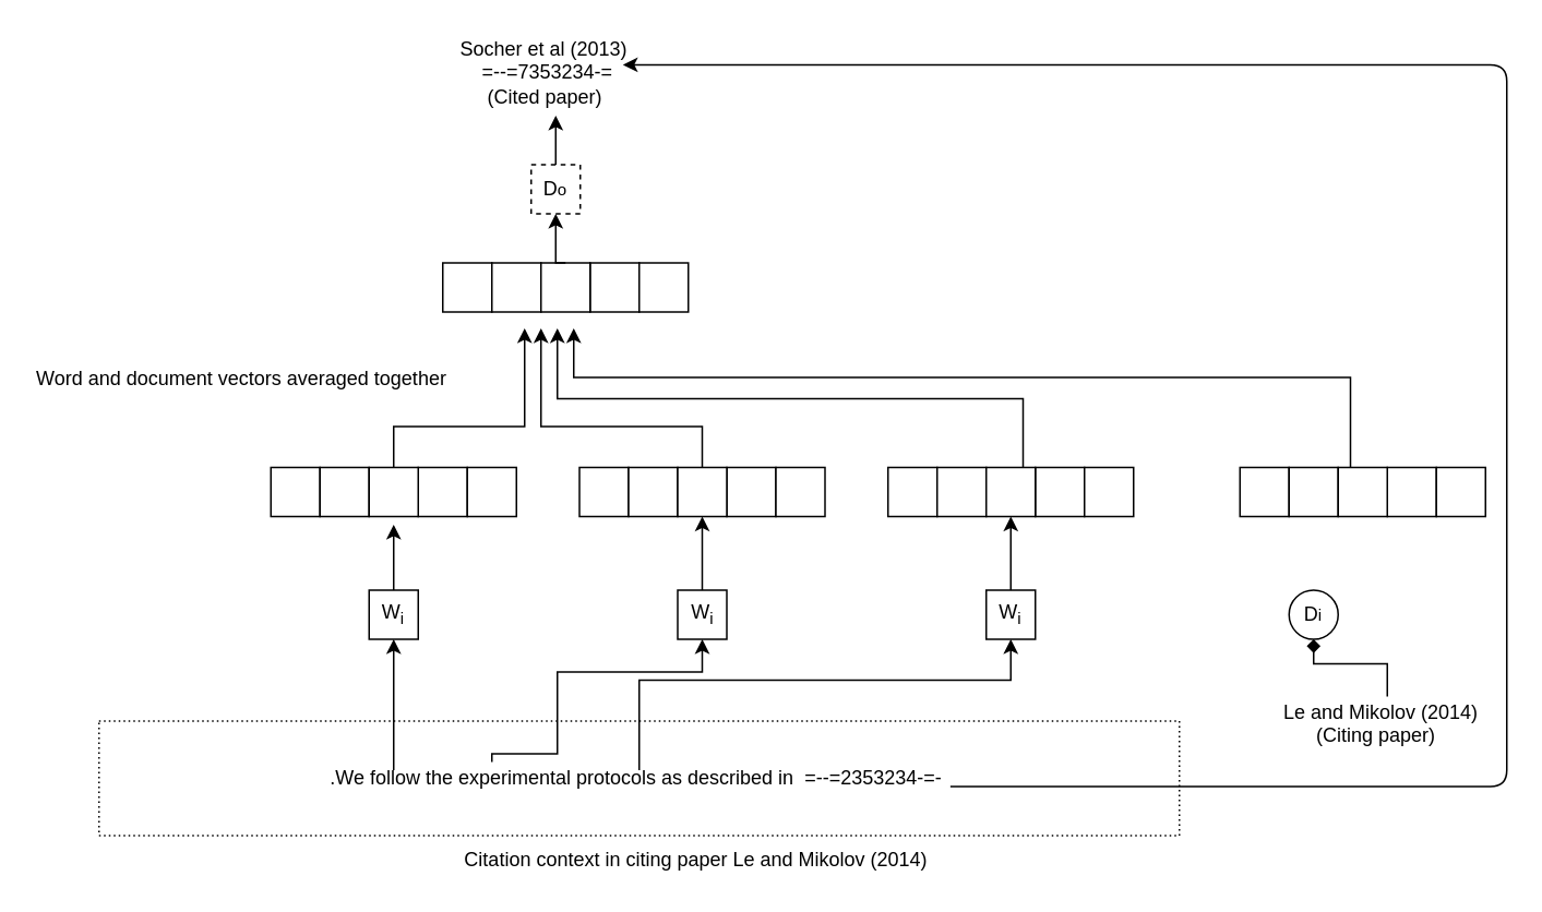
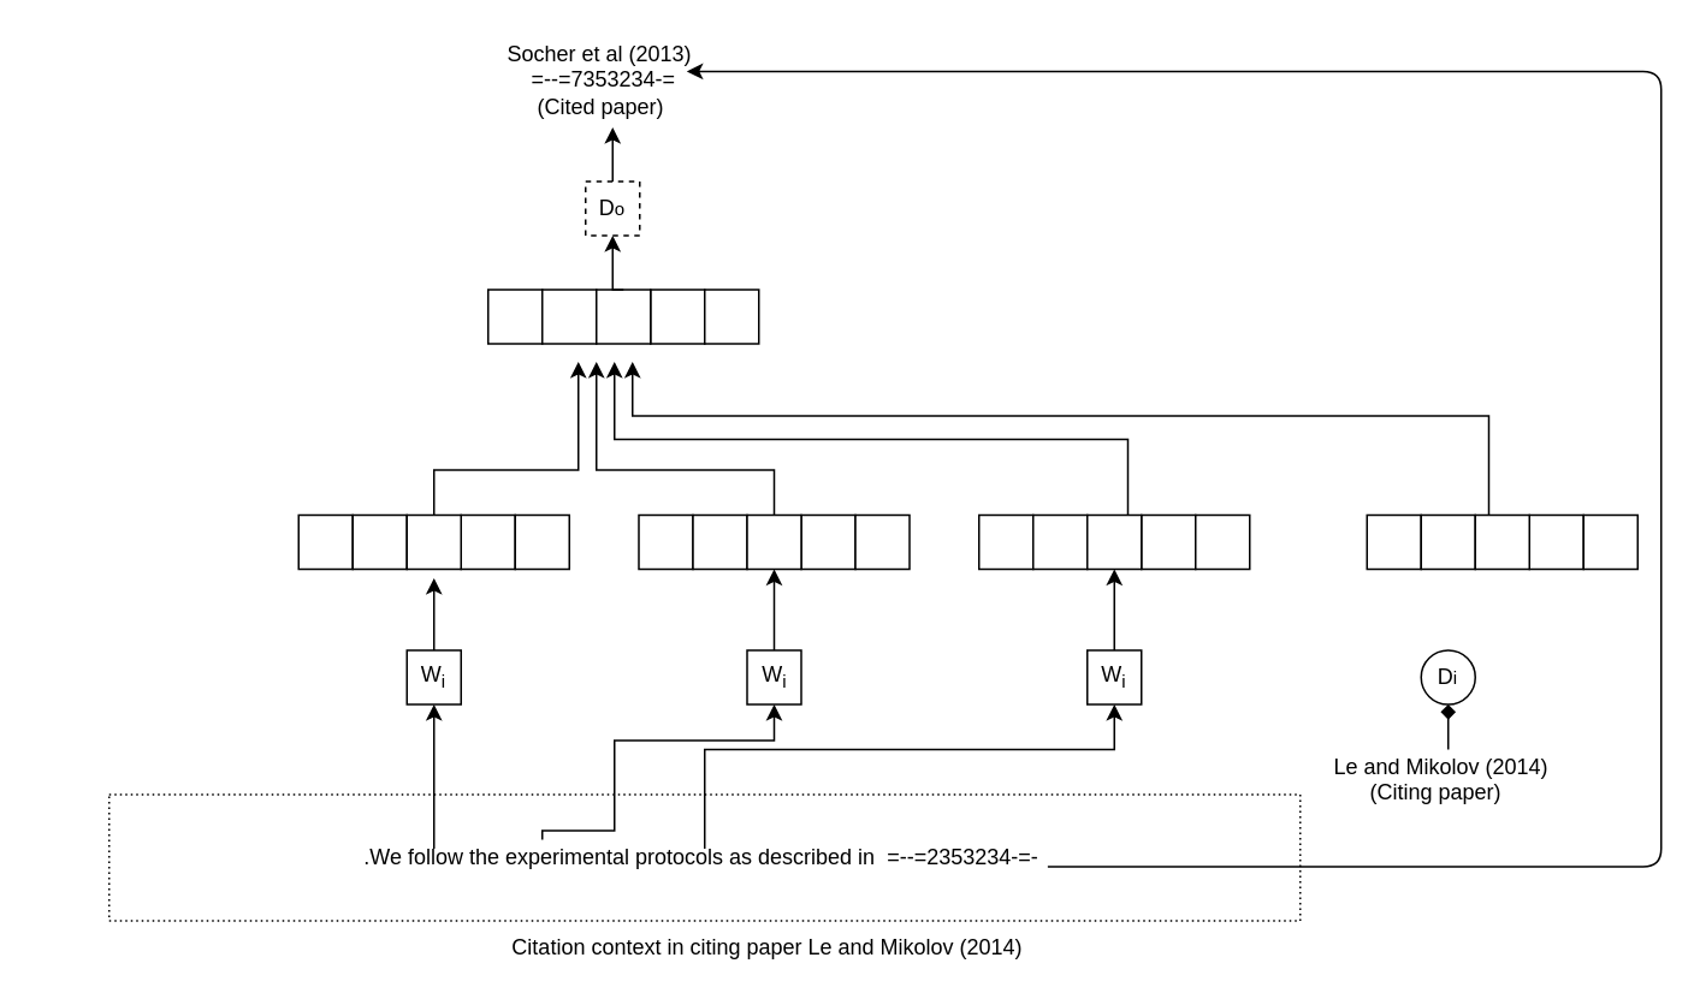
  <mxCell id="0" />
  <mxCell id="1" parent="0" />
  <mxCell id="2" value=".We follow the experimental protocols as described in&amp;nbsp; =--=2353234-=-&amp;nbsp;" style="rounded=0;whiteSpace=wrap;html=1;dashed=1;dashPattern=1 2;" vertex="1" parent="1"><mxGeometry x="60" y="440" width="660" height="70" as="geometry" /></mxCell>
  <mxCell id="3" value="" style="group" vertex="1" connectable="0" parent="1"><mxGeometry x="757" y="285" width="150" height="30" as="geometry" /></mxCell>
  <mxCell id="4" value="" style="rounded=0;whiteSpace=wrap;html=1;" vertex="1" parent="3"><mxGeometry x="90" width="30" height="30" as="geometry" /></mxCell>
  <mxCell id="5" value="" style="group" vertex="1" connectable="0" parent="3"><mxGeometry width="150" height="30" as="geometry" /></mxCell>
  <mxCell id="6" value="" style="rounded=0;whiteSpace=wrap;html=1;" vertex="1" parent="5"><mxGeometry width="30" height="30" as="geometry" /></mxCell>
  <mxCell id="7" value="" style="rounded=0;whiteSpace=wrap;html=1;" vertex="1" parent="5"><mxGeometry x="30" width="30" height="30" as="geometry" /></mxCell>
  <mxCell id="8" value="" style="rounded=0;whiteSpace=wrap;html=1;" vertex="1" parent="5"><mxGeometry x="60" width="30" height="30" as="geometry" /></mxCell>
  <mxCell id="9" value="" style="rounded=0;whiteSpace=wrap;html=1;" vertex="1" parent="5"><mxGeometry x="120" width="30" height="30" as="geometry" /></mxCell>
  <mxCell id="10" value="" style="group" vertex="1" connectable="0" parent="1"><mxGeometry x="165" y="285" width="150" height="30" as="geometry" /></mxCell>
  <mxCell id="11" value="" style="rounded=0;whiteSpace=wrap;html=1;" vertex="1" parent="10"><mxGeometry x="90" width="30" height="30" as="geometry" /></mxCell>
  <mxCell id="12" value="" style="group" vertex="1" connectable="0" parent="10"><mxGeometry width="150" height="30" as="geometry" /></mxCell>
  <mxCell id="13" value="" style="rounded=0;whiteSpace=wrap;html=1;" vertex="1" parent="12"><mxGeometry width="30" height="30" as="geometry" /></mxCell>
  <mxCell id="14" value="" style="rounded=0;whiteSpace=wrap;html=1;" vertex="1" parent="12"><mxGeometry x="30" width="30" height="30" as="geometry" /></mxCell>
  <mxCell id="15" value="" style="rounded=0;whiteSpace=wrap;html=1;" vertex="1" parent="12"><mxGeometry x="60" width="30" height="30" as="geometry" /></mxCell>
  <mxCell id="16" value="" style="rounded=0;whiteSpace=wrap;html=1;" vertex="1" parent="12"><mxGeometry x="120" width="30" height="30" as="geometry" /></mxCell>
  <mxCell id="17" value="" style="group" vertex="1" connectable="0" parent="1"><mxGeometry x="353.5" y="285" width="150" height="30" as="geometry" /></mxCell>
  <mxCell id="18" value="" style="rounded=0;whiteSpace=wrap;html=1;" vertex="1" parent="17"><mxGeometry x="90" width="30" height="30" as="geometry" /></mxCell>
  <mxCell id="19" value="" style="group" vertex="1" connectable="0" parent="17"><mxGeometry width="150" height="30" as="geometry" /></mxCell>
  <mxCell id="20" value="" style="rounded=0;whiteSpace=wrap;html=1;" vertex="1" parent="19"><mxGeometry width="30" height="30" as="geometry" /></mxCell>
  <mxCell id="21" value="" style="rounded=0;whiteSpace=wrap;html=1;" vertex="1" parent="19"><mxGeometry x="30" width="30" height="30" as="geometry" /></mxCell>
  <mxCell id="22" value="" style="rounded=0;whiteSpace=wrap;html=1;" vertex="1" parent="19"><mxGeometry x="60" width="30" height="30" as="geometry" /></mxCell>
  <mxCell id="23" value="" style="rounded=0;whiteSpace=wrap;html=1;" vertex="1" parent="19"><mxGeometry x="120" width="30" height="30" as="geometry" /></mxCell>
  <mxCell id="24" value="" style="group" vertex="1" connectable="0" parent="1"><mxGeometry x="542" y="285" width="150" height="30" as="geometry" /></mxCell>
  <mxCell id="25" value="" style="rounded=0;whiteSpace=wrap;html=1;" vertex="1" parent="24"><mxGeometry x="90" width="30" height="30" as="geometry" /></mxCell>
  <mxCell id="26" value="" style="group" vertex="1" connectable="0" parent="24"><mxGeometry width="150" height="30" as="geometry" /></mxCell>
  <mxCell id="27" value="" style="rounded=0;whiteSpace=wrap;html=1;" vertex="1" parent="26"><mxGeometry width="30" height="30" as="geometry" /></mxCell>
  <mxCell id="28" value="" style="rounded=0;whiteSpace=wrap;html=1;" vertex="1" parent="26"><mxGeometry x="30" width="30" height="30" as="geometry" /></mxCell>
  <mxCell id="29" value="" style="rounded=0;whiteSpace=wrap;html=1;" vertex="1" parent="26"><mxGeometry x="60" width="30" height="30" as="geometry" /></mxCell>
  <mxCell id="30" value="" style="rounded=0;whiteSpace=wrap;html=1;" vertex="1" parent="26"><mxGeometry x="120" width="30" height="30" as="geometry" /></mxCell>
  <mxCell id="31" style="edgeStyle=orthogonalEdgeStyle;rounded=0;orthogonalLoop=1;jettySize=auto;html=1;entryX=0.5;entryY=1;entryDx=0;entryDy=0;" edge="1" parent="1" target="50"><mxGeometry relative="1" as="geometry"><mxPoint x="240" y="410" as="targetPoint" /><Array as="points"><mxPoint x="240" y="470" /></Array><mxPoint x="240" y="470" as="sourcePoint" /></mxGeometry></mxCell>
  <mxCell id="32" style="edgeStyle=orthogonalEdgeStyle;rounded=0;orthogonalLoop=1;jettySize=auto;html=1;entryX=0.5;entryY=1;entryDx=0;entryDy=0;" edge="1" parent="1" target="55"><mxGeometry relative="1" as="geometry"><Array as="points"><mxPoint x="300" y="460" /><mxPoint x="340" y="460" /><mxPoint x="340" y="410" /><mxPoint x="429" y="410" /></Array><mxPoint x="300" y="465" as="sourcePoint" /></mxGeometry></mxCell>
  <mxCell id="33" value="Citation context in citing paper Le and Mikolov (2014)" style="text;html=1;strokeColor=none;fillColor=none;align=center;verticalAlign=middle;whiteSpace=wrap;rounded=0;" vertex="1" parent="1"><mxGeometry x="270" y="515" width="310" height="20" as="geometry" /></mxCell>
- <mxCell id="34" value="Le and Mikolov (2014)&lt;br&gt;&amp;nbsp; &amp;nbsp; &amp;nbsp; (Citing paper)&lt;br&gt;" style="text;html=1;resizable=0;points=[];autosize=1;align=left;verticalAlign=top;spacingTop=-4;" vertex="1" parent="1"><mxGeometry x="782" y="425" width="130" height="30" as="geometry" /></mxCell>
+ <mxCell id="34" value="Le and Mikolov (2014)&lt;br&gt;&amp;nbsp; &amp;nbsp; &amp;nbsp; (Citing paper)&lt;br&gt;" style="text;html=1;resizable=0;points=[];autosize=1;align=left;verticalAlign=top;spacingTop=-4;" vertex="1" parent="1"><mxGeometry x="737" y="415" width="130" height="30" as="geometry" /></mxCell>
  <mxCell id="35" style="edgeStyle=orthogonalEdgeStyle;rounded=0;orthogonalLoop=1;jettySize=auto;html=1;exitX=0.5;exitY=0;exitDx=0;exitDy=0;" edge="1" parent="1" source="15"><mxGeometry relative="1" as="geometry"><mxPoint x="320" y="200" as="targetPoint" /><Array as="points"><mxPoint x="240" y="260" /><mxPoint x="320" y="260" /></Array></mxGeometry></mxCell>
  <mxCell id="36" style="edgeStyle=orthogonalEdgeStyle;rounded=0;orthogonalLoop=1;jettySize=auto;html=1;exitX=0.5;exitY=0;exitDx=0;exitDy=0;" edge="1" parent="1" source="22"><mxGeometry relative="1" as="geometry"><mxPoint x="330" y="200" as="targetPoint" /><Array as="points"><mxPoint x="429" y="260" /><mxPoint x="330" y="260" /><mxPoint x="330" y="200" /></Array></mxGeometry></mxCell>
  <mxCell id="37" style="edgeStyle=orthogonalEdgeStyle;rounded=0;orthogonalLoop=1;jettySize=auto;html=1;exitX=0.75;exitY=0;exitDx=0;exitDy=0;" edge="1" parent="1" source="29"><mxGeometry relative="1" as="geometry"><mxPoint x="340" y="200" as="targetPoint" /><Array as="points"><mxPoint x="625" y="243" /><mxPoint x="340" y="243" /><mxPoint x="340" y="200" /></Array></mxGeometry></mxCell>
  <mxCell id="38" style="edgeStyle=orthogonalEdgeStyle;rounded=0;orthogonalLoop=1;jettySize=auto;html=1;exitX=0.25;exitY=0;exitDx=0;exitDy=0;" edge="1" parent="1" source="8"><mxGeometry relative="1" as="geometry"><mxPoint x="350" y="200" as="targetPoint" /><Array as="points"><mxPoint x="825" y="230" /><mxPoint x="350" y="230" /><mxPoint x="350" y="200" /></Array></mxGeometry></mxCell>
- <mxCell id="39" value="Word and document vectors averaged together" style="text;html=1;resizable=0;points=[];autosize=1;align=left;verticalAlign=top;spacingTop=-4;" vertex="1" parent="1"><mxGeometry x="20" y="221" width="270" height="20" as="geometry" /></mxCell>
  <mxCell id="40" value="" style="group" vertex="1" connectable="0" parent="1"><mxGeometry x="270" y="160" width="150" height="30" as="geometry" /></mxCell>
  <mxCell id="41" value="" style="rounded=0;whiteSpace=wrap;html=1;" vertex="1" parent="40"><mxGeometry x="90" width="30" height="30" as="geometry" /></mxCell>
  <mxCell id="42" value="" style="group" vertex="1" connectable="0" parent="40"><mxGeometry width="150" height="30" as="geometry" /></mxCell>
  <mxCell id="43" value="" style="rounded=0;whiteSpace=wrap;html=1;" vertex="1" parent="42"><mxGeometry width="30" height="30" as="geometry" /></mxCell>
  <mxCell id="44" value="" style="rounded=0;whiteSpace=wrap;html=1;" vertex="1" parent="42"><mxGeometry x="30" width="30" height="30" as="geometry" /></mxCell>
  <mxCell id="45" value="" style="rounded=0;whiteSpace=wrap;html=1;" vertex="1" parent="42"><mxGeometry x="60" width="30" height="30" as="geometry" /></mxCell>
  <mxCell id="46" value="" style="rounded=0;whiteSpace=wrap;html=1;" vertex="1" parent="42"><mxGeometry x="120" width="30" height="30" as="geometry" /></mxCell>
  <mxCell id="47" style="edgeStyle=orthogonalEdgeStyle;rounded=0;orthogonalLoop=1;jettySize=auto;html=1;entryX=0.5;entryY=1;entryDx=0;entryDy=0;endArrow=diamond;" edge="1" parent="1" target="48" source="34"><mxGeometry relative="1" as="geometry"><mxPoint x="802" y="410" as="sourcePoint" /></mxGeometry></mxCell>
  <mxCell id="48" value="D&lt;span style=&quot;font-size: 10px&quot;&gt;i&lt;/span&gt;" style="ellipse;whiteSpace=wrap;html=1;" vertex="1" parent="1"><mxGeometry x="787" y="360" width="30" height="30" as="geometry" /></mxCell>
  <mxCell id="49" style="edgeStyle=orthogonalEdgeStyle;rounded=0;orthogonalLoop=1;jettySize=auto;html=1;exitX=0.5;exitY=0;exitDx=0;exitDy=0;" edge="1" parent="1" source="50"><mxGeometry relative="1" as="geometry"><mxPoint x="240" y="320" as="targetPoint" /></mxGeometry></mxCell>
  <mxCell id="50" value="W&lt;sub&gt;i&lt;/sub&gt;" style="rounded=0;whiteSpace=wrap;html=1;" vertex="1" parent="1"><mxGeometry x="225" y="360" width="30" height="30" as="geometry" /></mxCell>
  <mxCell id="51" style="edgeStyle=orthogonalEdgeStyle;rounded=0;orthogonalLoop=1;jettySize=auto;html=1;exitX=0.5;exitY=0;exitDx=0;exitDy=0;entryX=0.5;entryY=1;entryDx=0;entryDy=0;" edge="1" parent="1" source="53" target="29"><mxGeometry relative="1" as="geometry" /></mxCell>
  <mxCell id="52" style="edgeStyle=orthogonalEdgeStyle;rounded=0;orthogonalLoop=1;jettySize=auto;html=1;entryX=0.5;entryY=1;entryDx=0;entryDy=0;exitX=0.5;exitY=0.429;exitDx=0;exitDy=0;exitPerimeter=0;" edge="1" parent="1" source="2" target="53"><mxGeometry relative="1" as="geometry"><mxPoint x="370" y="450" as="sourcePoint" /><mxPoint x="617" y="380" as="targetPoint" /><Array as="points"><mxPoint x="390" y="415" /><mxPoint x="617" y="415" /></Array></mxGeometry></mxCell>
  <mxCell id="53" value="W&lt;sub&gt;i&lt;/sub&gt;" style="rounded=0;whiteSpace=wrap;html=1;" vertex="1" parent="1"><mxGeometry x="602" y="360" width="30" height="30" as="geometry" /></mxCell>
  <mxCell id="54" style="edgeStyle=orthogonalEdgeStyle;rounded=0;orthogonalLoop=1;jettySize=auto;html=1;exitX=0.5;exitY=0;exitDx=0;exitDy=0;entryX=0.5;entryY=1;entryDx=0;entryDy=0;" edge="1" parent="1" source="55" target="22"><mxGeometry relative="1" as="geometry" /></mxCell>
  <mxCell id="55" value="W&lt;sub&gt;i&lt;/sub&gt;" style="rounded=0;whiteSpace=wrap;html=1;" vertex="1" parent="1"><mxGeometry x="413.5" y="360" width="30" height="30" as="geometry" /></mxCell>
  <mxCell id="56" value="" style="edgeStyle=orthogonalEdgeStyle;rounded=0;orthogonalLoop=1;jettySize=auto;html=1;" edge="1" parent="1" source="57"><mxGeometry relative="1" as="geometry"><mxPoint x="339" y="70" as="targetPoint" /></mxGeometry></mxCell>
  <mxCell id="57" value="D&lt;span style=&quot;font-size: 10px&quot;&gt;o&lt;/span&gt;" style="rounded=0;whiteSpace=wrap;html=1;dashed=1;" vertex="1" parent="1"><mxGeometry x="324" y="100" width="30" height="30" as="geometry" /></mxCell>
  <mxCell id="58" style="edgeStyle=orthogonalEdgeStyle;rounded=0;orthogonalLoop=1;jettySize=auto;html=1;exitX=0.5;exitY=0;exitDx=0;exitDy=0;entryX=0.5;entryY=1;entryDx=0;entryDy=0;" edge="1" parent="1" source="45" target="57"><mxGeometry relative="1" as="geometry" /></mxCell>
  <mxCell id="59" value="Socher et al (2013)&lt;br&gt;&amp;nbsp; &amp;nbsp;&amp;nbsp;&lt;span&gt;=--=7353234-=&lt;/span&gt;&lt;br&gt;&amp;nbsp; &amp;nbsp; &amp;nbsp;(Cited paper)&lt;br&gt;" style="text;html=1;resizable=0;points=[];autosize=1;align=left;verticalAlign=top;spacingTop=-4;" vertex="1" parent="1"><mxGeometry x="279" width="120" height="40" as="geometry" y="20" /></mxCell>
  <mxCell id="60" value="" style="endArrow=classic;html=1;exitX=0.788;exitY=0.571;exitDx=0;exitDy=0;exitPerimeter=0;entryX=0.842;entryY=0.474;entryDx=0;entryDy=0;entryPerimeter=0;" edge="1" parent="1" source="2" target="59"><mxGeometry width="50" height="50" relative="1" as="geometry"><mxPoint x="780" y="510" as="sourcePoint" /><mxPoint x="470" y="80" as="targetPoint" /><Array as="points"><mxPoint x="920" y="480" /><mxPoint x="920" y="39" /></Array></mxGeometry></mxCell>
